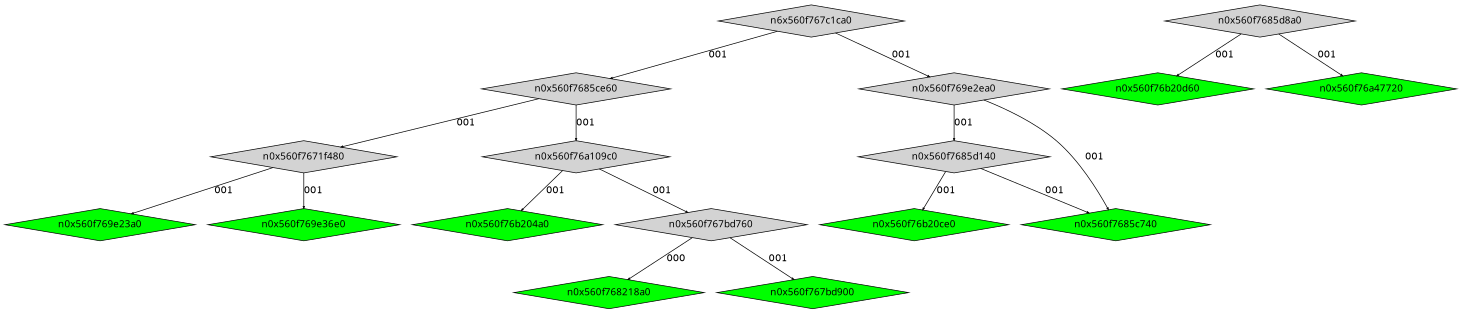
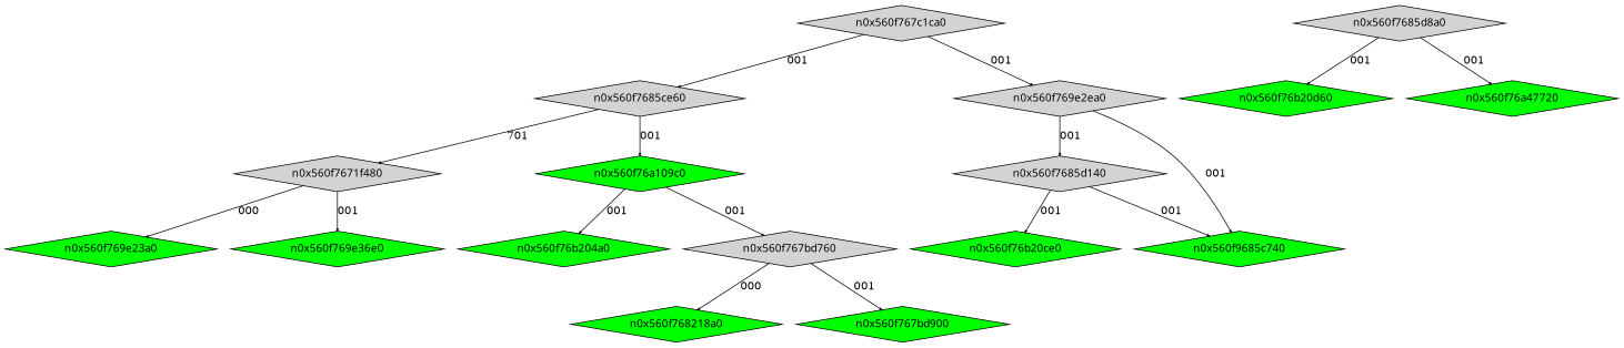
  digraph {
    node [fontname=Terminus shape=diamond style=filled fillcolor=green]
    edge [arrowsize=.3]
-   n0x560f767c1ca0 [height=.1 width=.1 label=n6x560f767c1ca0 fillcolor=""]
+   n0x560f767c1ca0 [height=.1 width=.1 fillcolor=""]
    n0x560f7685ce60 [height=.1 width=.1 fillcolor=""]
    n0x560f769e2ea0 [height=.1 width=.1 fillcolor=""]
    n0x560f7671f480 [height=.1 width=.1 fillcolor=""]
-   n0x560f76a109c0 [height=.1 width=.1 fillcolor=""]
+   n0x560f76a109c0 [height=.1 width=.1]
    n0x560f7685d140 [height=.1 width=.1 fillcolor=""]
-   n0x560f7685c740 [height=.1 width=.1]
+   n0x560f7685c740 [height=.1 width=.1 label=n0x560f9685c740]
    n0x560f769e36e0 [height=.1 width=.1]
    n0x560f769e23a0 [height=.1 width=.1]
    n0x560f767bd760 [height=.1 width=.1 fillcolor=""]
    n0x560f76b204a0 [height=.1 width=.1]
    n0x560f76b20ce0 [height=.1 width=.1]
    n0x560f7685d8a0 [height=.1 width=.1 fillcolor=""]
    n0x560f76b20d60 [height=.1 width=.1]
    n0x560f76a47720 [height=.1 width=.1]
    n0x560f768218a0 [height=.1 width=.1]
    n0x560f767bd900 [height=.1 width=.1]
    n0x560f767c1ca0 -> n0x560f7685ce60 [label=001]
    n0x560f767c1ca0 -> n0x560f769e2ea0 [label=001]
-   n0x560f7685ce60 -> n0x560f7671f480 [label=001]
+   n0x560f7685ce60 -> n0x560f7671f480 [label=701]
    n0x560f7685ce60 -> n0x560f76a109c0 [label=001]
    n0x560f769e2ea0 -> n0x560f7685d140 [label=001]
    n0x560f769e2ea0 -> n0x560f7685c740 [label=001]
    n0x560f7671f480 -> n0x560f769e36e0 [label=001]
-   n0x560f7671f480 -> n0x560f769e23a0 [label=001]
+   n0x560f7671f480 -> n0x560f769e23a0 [label=000]
    n0x560f76a109c0 -> n0x560f767bd760 [label=001]
    n0x560f76a109c0 -> n0x560f76b204a0 [label=001]
    n0x560f7685d140 -> n0x560f7685c740 [label=001]
    n0x560f7685d140 -> n0x560f76b20ce0 [label=001]
    n0x560f767bd760 -> n0x560f768218a0 [label=000]
    n0x560f767bd760 -> n0x560f767bd900 [label=001]
    n0x560f7685d8a0 -> n0x560f76b20d60 [label=001]
    n0x560f7685d8a0 -> n0x560f76a47720 [label=001]
  }
